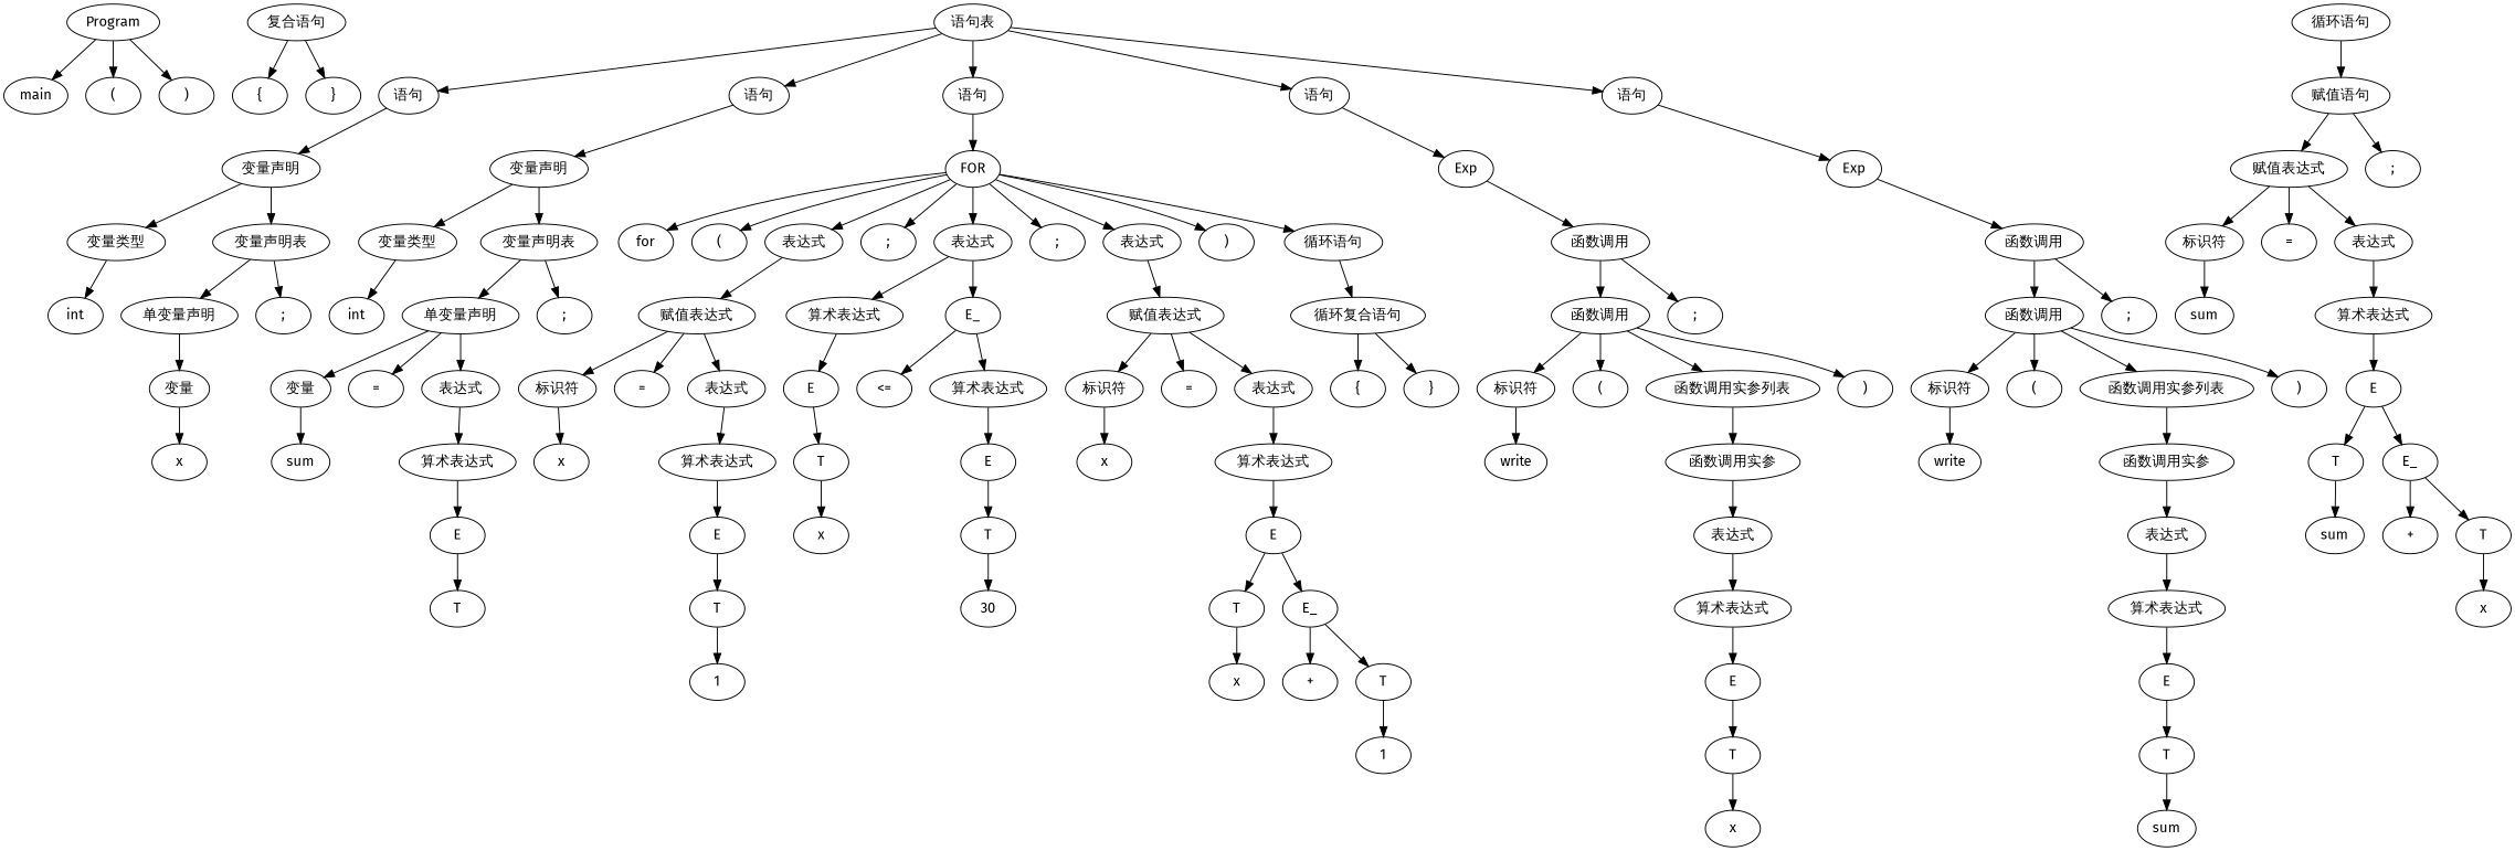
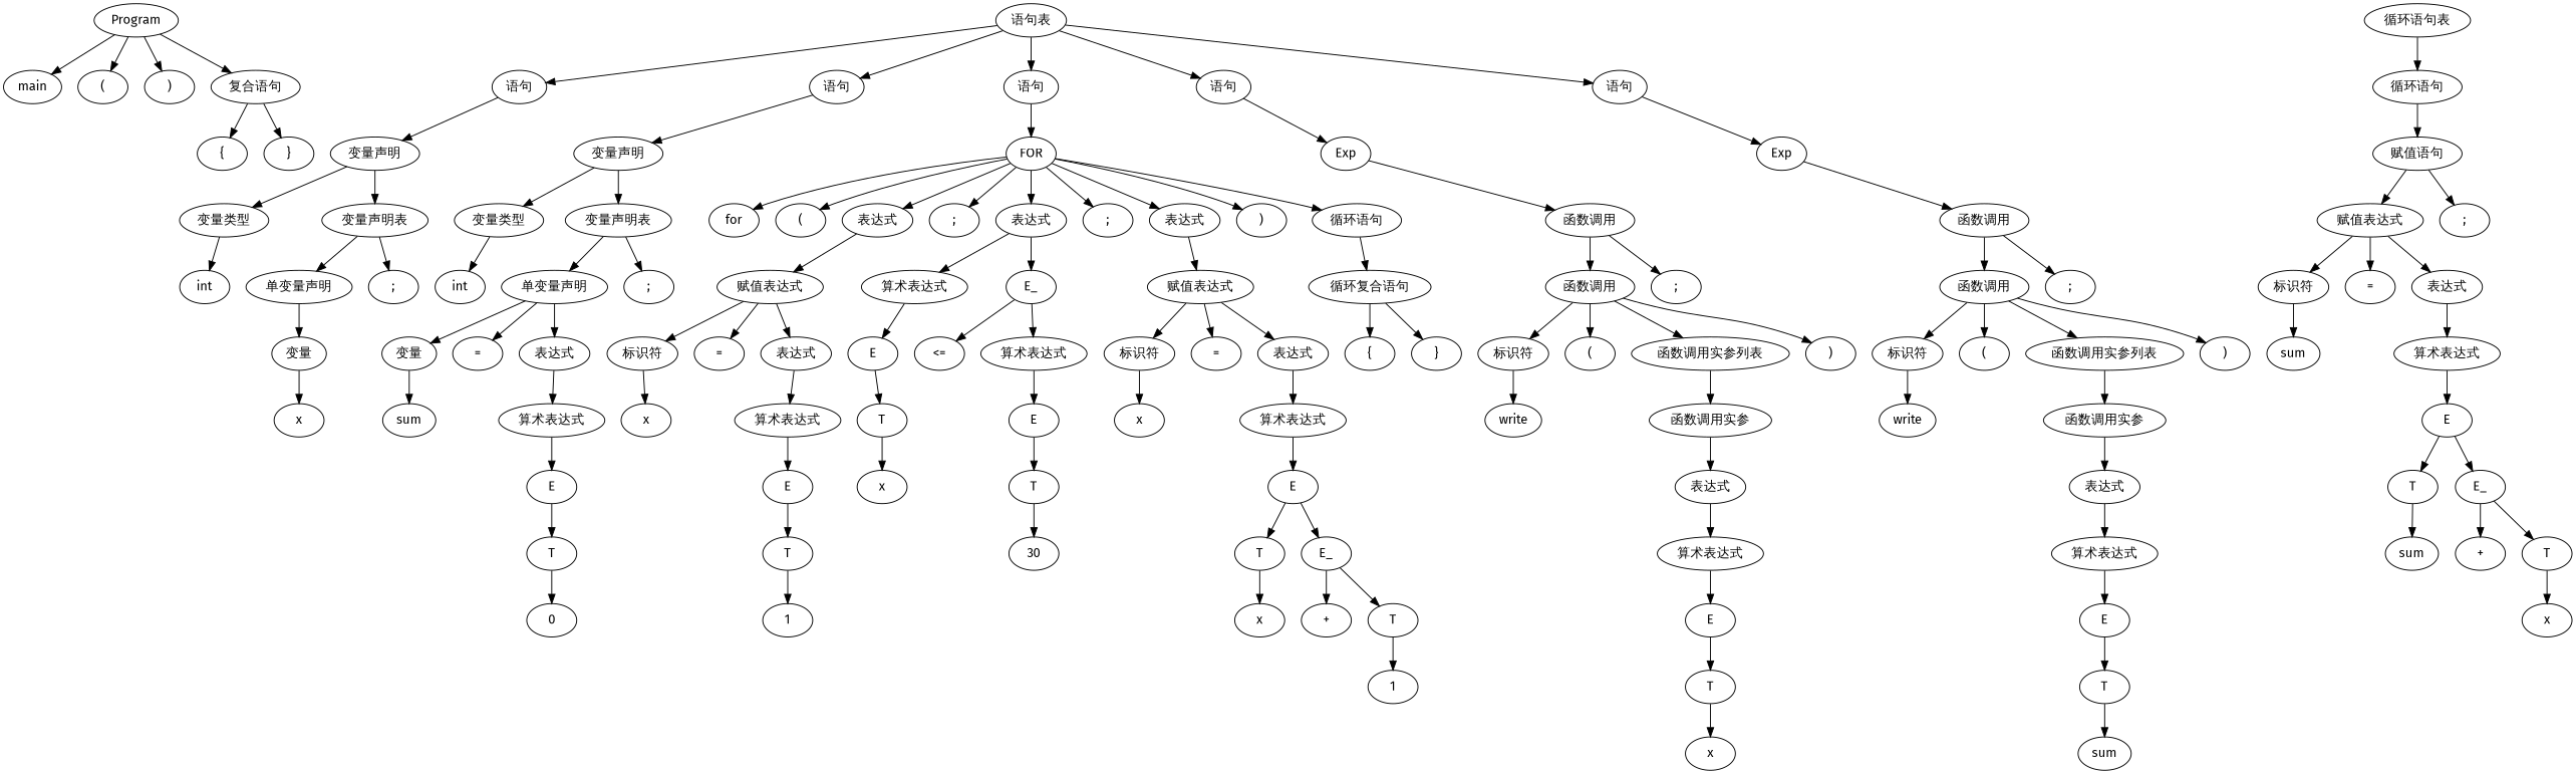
  digraph {
    fontname="Fira Sans"
    node [fontname="Fira Sans"]
    edge [fontname="Fira Sans"]
    n1 [label=Program]
    n2 [label=main]
    n3 [label="("]
    n4 [label=")"]
    n5 [label="复合语句"]
    n6 [label="{"]
    n7 [label="}"]
    n8 [label="语句表"]
    n9 [label="语句"]
    n10 [label="语句"]
    n11 [label="语句"]
    n12 [label="语句"]
    n13 [label="语句"]
    n14 [label="变量声明"]
    n15 [label="变量声明"]
    n16 [label=FOR]
    n17 [label=Exp]
    n18 [label=Exp]
    n19 [label="变量类型"]
    n20 [label="变量声明表"]
    n21 [label=int]
    n22 [label="单变量声明"]
    n23 [label=";"]
    n24 [label="变量"]
    n25 [label=x]
    n26 [label="变量类型"]
    n27 [label="变量声明表"]
    n28 [label=int]
    n29 [label="单变量声明"]
    n30 [label=";"]
    n31 [label="变量"]
    n32 [label="="]
    n33 [label="表达式"]
    n34 [label=sum]
    n35 [label="算术表达式"]
    n36 [label=E]
    n37 [label=T]
+   n38 [label=0]
    n39 [label=for]
    n40 [label="("]
    n41 [label="表达式"]
    n42 [label=";"]
    n43 [label="表达式"]
    n44 [label=";"]
    n45 [label="表达式"]
    n46 [label=")"]
    n47 [label="循环语句"]
    n48 [label="赋值表达式"]
    n49 [label="算术表达式"]
    n50 [label=E_]
    n51 [label="赋值表达式"]
    n52 [label="循环复合语句"]
    n53 [label="标识符"]
    n54 [label="="]
    n55 [label="表达式"]
    n56 [label=x]
    n57 [label="算术表达式"]
    n58 [label=E]
    n59 [label=T]
    n60 [label=1]
    n61 [label=E]
    n62 [label="<="]
    n63 [label="算术表达式"]
    n64 [label=T]
    n65 [label=x]
    n66 [label=E]
    n67 [label=T]
    n68 [label=30]
    n69 [label="标识符"]
    n70 [label="="]
    n71 [label="表达式"]
    n72 [label=x]
    n73 [label="算术表达式"]
    n74 [label=E]
    n75 [label=T]
    n76 [label=E_]
    n77 [label=x]
    n78 [label="+"]
    n79 [label=T]
    n80 [label=1]
    n81 [label="{"]
    n82 [label="}"]
+   n83 [label="循环语句表"]
    n84 [label="循环语句"]
    n85 [label="赋值语句"]
    n86 [label="赋值表达式"]
    n87 [label=";"]
    n88 [label="标识符"]
    n89 [label="="]
    n90 [label="表达式"]
    n91 [label=sum]
    n92 [label="算术表达式"]
    n93 [label=E]
    n94 [label=T]
    n95 [label=E_]
    n96 [label=sum]
    n97 [label="+"]
    n98 [label=T]
    n99 [label=x]
    n100 [label="函数调用"]
    n101 [label="函数调用"]
    n102 [label=";"]
    n103 [label="标识符"]
    n104 [label="("]
    n105 [label="函数调用实参列表"]
    n106 [label=")"]
    n107 [label=write]
    n108 [label="函数调用实参"]
    n109 [label="表达式"]
    n110 [label="算术表达式"]
    n111 [label=E]
    n112 [label=T]
    n113 [label=x]
    n114 [label="函数调用"]
    n115 [label="函数调用"]
    n116 [label=";"]
    n117 [label="标识符"]
    n118 [label="("]
    n119 [label="函数调用实参列表"]
    n120 [label=")"]
    n121 [label=write]
    n122 [label="函数调用实参"]
    n123 [label="表达式"]
    n124 [label="算术表达式"]
    n125 [label=E]
    n126 [label=T]
    n127 [label=sum]
    n1 -> n2
    n1 -> n3
    n1 -> n4
+   n1 -> n5
    n5 -> n6
    n5 -> n7
    n8 -> n9
    n8 -> n10
    n8 -> n11
    n8 -> n12
    n8 -> n13
    n9 -> n14
    n10 -> n15
    n11 -> n16
    n12 -> n17
    n13 -> n18
    n14 -> n19
    n14 -> n20
    n15 -> n26
    n15 -> n27
    n16 -> n39
    n16 -> n40
    n16 -> n41
    n16 -> n42
    n16 -> n43
    n16 -> n44
    n16 -> n45
    n16 -> n46
    n16 -> n47
    n17 -> n100
    n18 -> n114
    n19 -> n21
    n20 -> n22
    n20 -> n23
    n22 -> n24
    n24 -> n25
    n26 -> n28
    n27 -> n29
    n27 -> n30
    n29 -> n31
    n29 -> n32
    n29 -> n33
    n31 -> n34
    n33 -> n35
    n35 -> n36
    n36 -> n37
+   n37 -> n38
    n41 -> n48
    n43 -> n49
    n43 -> n50
    n45 -> n51
    n47 -> n52
    n48 -> n53
    n48 -> n54
    n48 -> n55
    n49 -> n61
    n50 -> n62
    n50 -> n63
    n51 -> n69
    n51 -> n70
    n51 -> n71
    n52 -> n81
    n52 -> n82
    n53 -> n56
    n55 -> n57
    n57 -> n58
    n58 -> n59
    n59 -> n60
    n61 -> n64
    n63 -> n66
    n64 -> n65
    n66 -> n67
    n67 -> n68
    n69 -> n72
    n71 -> n73
    n73 -> n74
    n74 -> n75
    n74 -> n76
    n75 -> n77
    n76 -> n78
    n76 -> n79
    n79 -> n80
+   n83 -> n84
    n84 -> n85
    n85 -> n86
    n85 -> n87
    n86 -> n88
    n86 -> n89
    n86 -> n90
    n88 -> n91
    n90 -> n92
    n92 -> n93
    n93 -> n94
    n93 -> n95
    n94 -> n96
    n95 -> n97
    n95 -> n98
    n98 -> n99
    n100 -> n101
    n100 -> n102
    n101 -> n103
    n101 -> n104
    n101 -> n105
    n101 -> n106
    n103 -> n107
    n105 -> n108
    n108 -> n109
    n109 -> n110
    n110 -> n111
    n111 -> n112
    n112 -> n113
    n114 -> n115
    n114 -> n116
    n115 -> n117
    n115 -> n118
    n115 -> n119
    n115 -> n120
    n117 -> n121
    n119 -> n122
    n122 -> n123
    n123 -> n124
    n124 -> n125
    n125 -> n126
    n126 -> n127
  }
